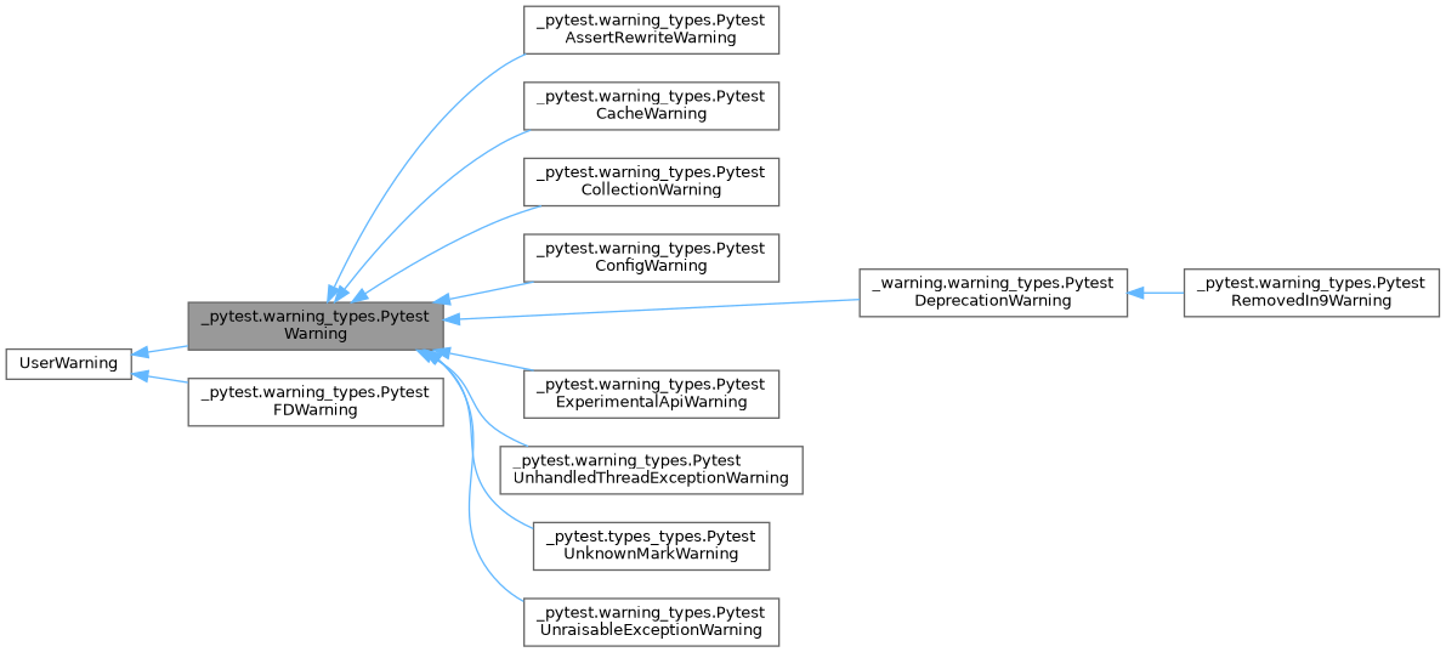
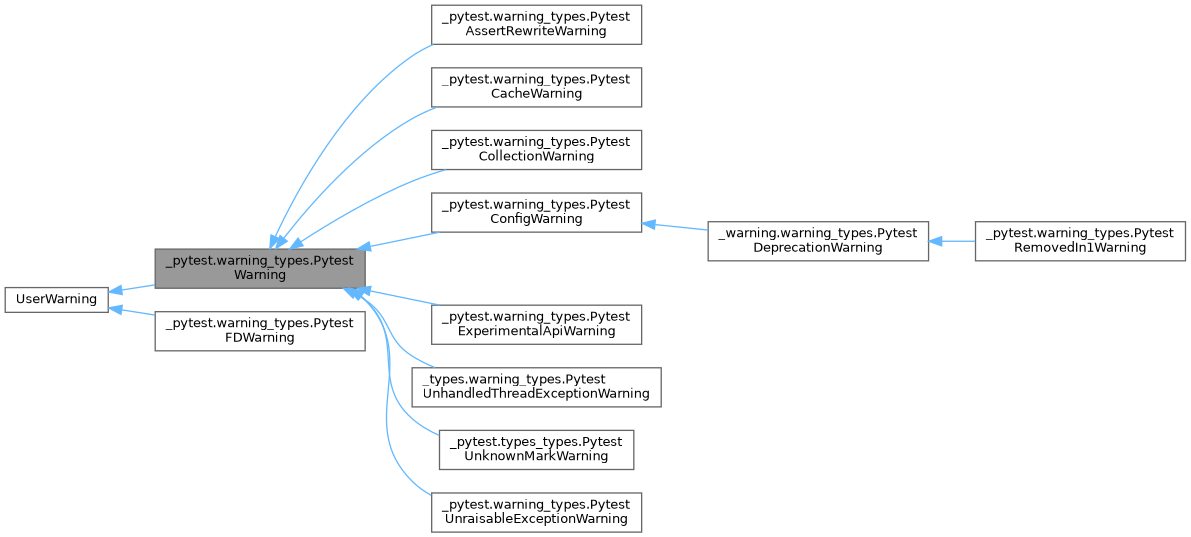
  digraph {
    rankdir=LR
    node [color=gray40 fillcolor=white fontname=Helvetica fontsize=10 shape=box style=filled]
    edge [color=steelblue1 dir=back fontname=Helvetica fontsize=10 labelfontname=Helvetica labelfontsize=10 style=solid]
    n1 [fillcolor=grey60 fontcolor=black height=0.2 label="_pytest.warning_types.Pytest\lWarning" width=0.4]
    n2 [height=0.2 label="_pytest.warning_types.Pytest\lAssertRewriteWarning" width=0.4]
    n3 [height=0.2 label="_pytest.warning_types.Pytest\lCacheWarning" width=0.4]
    n4 [height=0.2 label="_pytest.warning_types.Pytest\lCollectionWarning" width=0.4]
    n5 [height=0.2 label="_pytest.warning_types.Pytest\lConfigWarning" width=0.4]
    n6 [height=0.2 label="_warning.warning_types.Pytest\lDeprecationWarning" width=0.4]
    n7 [height=0.2 label="_pytest.warning_types.Pytest\lExperimentalApiWarning" width=0.4]
-   n8 [height=0.2 label="_pytest.warning_types.Pytest\lUnhandledThreadExceptionWarning" width=0.4]
+   n8 [height=0.2 label="_types.warning_types.Pytest\lUnhandledThreadExceptionWarning" width=0.4]
    n9 [height=0.2 label="_pytest.types_types.Pytest\lUnknownMarkWarning" width=0.4]
    n10 [height=0.2 label="_pytest.warning_types.Pytest\lUnraisableExceptionWarning" width=0.4]
-   n11 [height=0.2 label="_pytest.warning_types.Pytest\lRemovedIn9Warning" width=0.4]
+   n11 [height=0.2 label="_pytest.warning_types.Pytest\lRemovedIn1Warning" width=0.4]
    n12 [height=0.2 label="_pytest.warning_types.Pytest\lFDWarning" width=0.4]
    n13 [height=0.2 label=UserWarning width=0.4]
    n1 -> n2
    n1 -> n3
    n1 -> n4
    n1 -> n5
-   n1 -> n6
+   n5 -> n6
    n1 -> n7
    n1 -> n8
    n1 -> n9
    n1 -> n10
    n6 -> n11
    n13 -> n1
    n13 -> n12
  }
